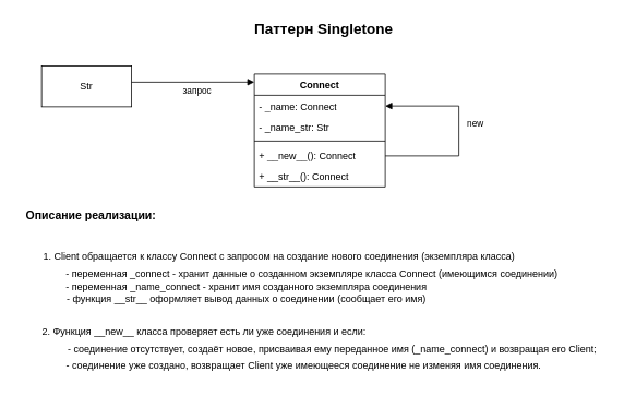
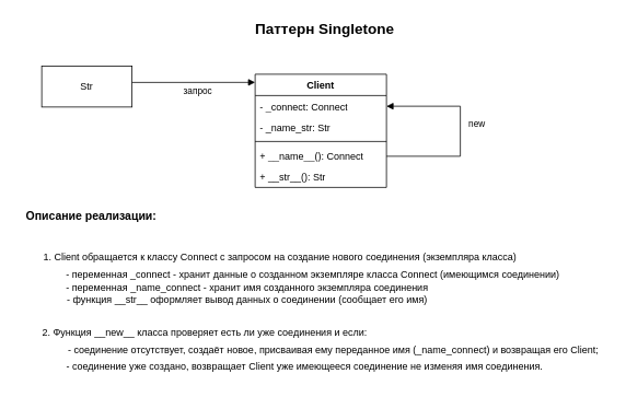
  <mxCell id="0" />
  <mxCell id="1" parent="0" />
- <mxCell id="2" value="Connect" style="swimlane;fontStyle=1;align=center;verticalAlign=top;childLayout=stackLayout;horizontal=1;startSize=26;horizontalStack=0;resizeParent=1;resizeParentMax=0;resizeLast=0;collapsible=1;marginBottom=0;whiteSpace=wrap;html=1;" vertex="1" parent="1"><mxGeometry x="310" y="90" width="160" height="138" as="geometry" /></mxCell>
- <mxCell id="3" value="- _name: Connect" style="text;strokeColor=none;fillColor=none;align=left;verticalAlign=top;spacingLeft=4;spacingRight=4;overflow=hidden;rotatable=0;points=[[0,0.5],[1,0.5]];portConstraint=eastwest;whiteSpace=wrap;html=1;" vertex="1" parent="2"><mxGeometry y="26" width="160" height="26" as="geometry" /></mxCell>
+ <mxCell id="2" value="Client" style="swimlane;fontStyle=1;align=center;verticalAlign=top;childLayout=stackLayout;horizontal=1;startSize=26;horizontalStack=0;resizeParent=1;resizeParentMax=0;resizeLast=0;collapsible=1;marginBottom=0;whiteSpace=wrap;html=1;" vertex="1" parent="1"><mxGeometry x="310" y="90" width="160" height="138" as="geometry" /></mxCell>
+ <mxCell id="3" value="- _connect: Connect" style="text;strokeColor=none;fillColor=none;align=left;verticalAlign=top;spacingLeft=4;spacingRight=4;overflow=hidden;rotatable=0;points=[[0,0.5],[1,0.5]];portConstraint=eastwest;whiteSpace=wrap;html=1;" vertex="1" parent="2"><mxGeometry y="26" width="160" height="26" as="geometry" /></mxCell>
  <mxCell id="4" value="- _name_str: Str" style="text;strokeColor=none;fillColor=none;align=left;verticalAlign=top;spacingLeft=4;spacingRight=4;overflow=hidden;rotatable=0;points=[[0,0.5],[1,0.5]];portConstraint=eastwest;whiteSpace=wrap;html=1;" vertex="1" parent="2"><mxGeometry y="52" width="160" height="26" as="geometry" /></mxCell>
  <mxCell id="5" value="" style="line;strokeWidth=1;fillColor=none;align=left;verticalAlign=middle;spacingTop=-1;spacingLeft=3;spacingRight=3;rotatable=0;labelPosition=right;points=[];portConstraint=eastwest;strokeColor=inherit;" vertex="1" parent="2"><mxGeometry y="78" width="160" height="8" as="geometry" /></mxCell>
- <mxCell id="6" value="+ __new__(): Connect" style="text;strokeColor=none;fillColor=none;align=left;verticalAlign=top;spacingLeft=4;spacingRight=4;overflow=hidden;rotatable=0;points=[[0,0.5],[1,0.5]];portConstraint=eastwest;whiteSpace=wrap;html=1;" vertex="1" parent="2"><mxGeometry y="86" width="160" height="26" as="geometry" /></mxCell>
- <mxCell id="7" value="+ __str__(): Connect" style="text;strokeColor=none;fillColor=none;align=left;verticalAlign=top;spacingLeft=4;spacingRight=4;overflow=hidden;rotatable=0;points=[[0,0.5],[1,0.5]];portConstraint=eastwest;whiteSpace=wrap;html=1;" vertex="1" parent="2"><mxGeometry y="112" width="160" height="26" as="geometry" /></mxCell>
+ <mxCell id="6" value="+ __name__(): Connect" style="text;strokeColor=none;fillColor=none;align=left;verticalAlign=top;spacingLeft=4;spacingRight=4;overflow=hidden;rotatable=0;points=[[0,0.5],[1,0.5]];portConstraint=eastwest;whiteSpace=wrap;html=1;" vertex="1" parent="2"><mxGeometry y="86" width="160" height="26" as="geometry" /></mxCell>
+ <mxCell id="7" value="+ __str__(): Str" style="text;strokeColor=none;fillColor=none;align=left;verticalAlign=top;spacingLeft=4;spacingRight=4;overflow=hidden;rotatable=0;points=[[0,0.5],[1,0.5]];portConstraint=eastwest;whiteSpace=wrap;html=1;" vertex="1" parent="2"><mxGeometry y="112" width="160" height="26" as="geometry" /></mxCell>
  <mxCell id="8" value="&lt;font style=&quot;font-size: 18px;&quot;&gt;&lt;b&gt;Паттерн Singletone&lt;/b&gt;&lt;/font&gt;" style="text;html=1;strokeColor=none;fillColor=none;align=center;verticalAlign=middle;whiteSpace=wrap;rounded=0;" vertex="1" parent="1"><mxGeometry x="290" y="20" width="210" height="30" as="geometry" /></mxCell>
  <mxCell id="9" value="Str" style="html=1;whiteSpace=wrap;" vertex="1" parent="1"><mxGeometry x="50" y="80" width="110" height="50" as="geometry" /></mxCell>
  <mxCell id="10" value="new" style="html=1;verticalAlign=bottom;endArrow=block;curved=0;rounded=0;entryX=1;entryY=0.5;entryDx=0;entryDy=0;" edge="1" parent="1" target="3"><mxGeometry x="-0.004" y="-20" width="80" relative="1" as="geometry"><mxPoint x="470" y="190" as="sourcePoint" /><mxPoint x="550" y="130" as="targetPoint" /><Array as="points"><mxPoint x="560" y="190" /><mxPoint x="560" y="129" /></Array><mxPoint as="offset" /></mxGeometry></mxCell>
  <mxCell id="11" value="запрос" style="html=1;verticalAlign=bottom;endArrow=block;curved=0;rounded=0;entryX=0;entryY=0.072;entryDx=0;entryDy=0;entryPerimeter=0;" edge="1" parent="1" target="2"><mxGeometry x="0.067" y="-20" width="80" relative="1" as="geometry"><mxPoint x="160" y="100" as="sourcePoint" /><mxPoint x="240" y="100" as="targetPoint" /><mxPoint as="offset" /></mxGeometry></mxCell>
  <mxCell id="12" style="edgeStyle=orthogonalEdgeStyle;rounded=0;orthogonalLoop=1;jettySize=auto;html=1;exitX=0.5;exitY=1;exitDx=0;exitDy=0;" edge="1" parent="1" source="9" target="9"><mxGeometry relative="1" as="geometry" /></mxCell>
  <mxCell id="13" value="&lt;b&gt;&lt;font style=&quot;font-size: 14px;&quot;&gt;Описание реализации:&lt;/font&gt;&lt;/b&gt;" style="text;html=1;align=center;verticalAlign=middle;resizable=0;points=[];autosize=1;strokeColor=none;fillColor=none;" vertex="1" parent="1"><mxGeometry x="20" y="248" width="180" height="30" as="geometry" /></mxCell>
  <mxCell id="14" value="1. Client обращается к классу Connect с запросом на создание нового соединения (экземпляра класса)" style="text;html=1;align=center;verticalAlign=middle;resizable=0;points=[];autosize=1;strokeColor=none;fillColor=none;" vertex="1" parent="1"><mxGeometry x="40" y="298" width="600" height="30" as="geometry" /></mxCell>
  <mxCell id="15" value="2. Функция __new__ класса проверяет есть ли уже соединения и если:&amp;nbsp;" style="text;html=1;align=center;verticalAlign=middle;resizable=0;points=[];autosize=1;strokeColor=none;fillColor=none;" vertex="1" parent="1"><mxGeometry x="40" y="390" width="420" height="30" as="geometry" /></mxCell>
  <mxCell id="16" value="- соединение отсутствует, создаёт новое, присваивая ему переданное имя (_name_connect) и возвращая его Client;" style="text;html=1;align=center;verticalAlign=middle;resizable=0;points=[];autosize=1;strokeColor=none;fillColor=none;" vertex="1" parent="1"><mxGeometry x="70" y="412" width="670" height="30" as="geometry" /></mxCell>
  <mxCell id="17" value="- соединение уже создано, возвращает Client уже имеющееся соединение не изменяя имя соединения." style="text;html=1;align=center;verticalAlign=middle;resizable=0;points=[];autosize=1;strokeColor=none;fillColor=none;" vertex="1" parent="1"><mxGeometry x="70" y="432" width="600" height="30" as="geometry" /></mxCell>
  <mxCell id="18" value="- переменная _connect - хранит данные о созданном экземпляре класса Connect (имеющимся соединении)" style="text;html=1;align=center;verticalAlign=middle;resizable=0;points=[];autosize=1;strokeColor=none;fillColor=none;" vertex="1" parent="1"><mxGeometry x="70" y="320" width="620" height="30" as="geometry" /></mxCell>
  <mxCell id="19" value="- переменная _name_connect - хранит имя созданного экземпляра соединения" style="text;html=1;align=center;verticalAlign=middle;resizable=0;points=[];autosize=1;strokeColor=none;fillColor=none;" vertex="1" parent="1"><mxGeometry x="70" y="336" width="460" height="30" as="geometry" /></mxCell>
  <mxCell id="20" value="- функция __str__ оформляет вывод данных о соединении (сообщает его имя)" style="text;html=1;align=center;verticalAlign=middle;resizable=0;points=[];autosize=1;strokeColor=none;fillColor=none;" vertex="1" parent="1"><mxGeometry x="70" y="350" width="460" height="30" as="geometry" /></mxCell>
